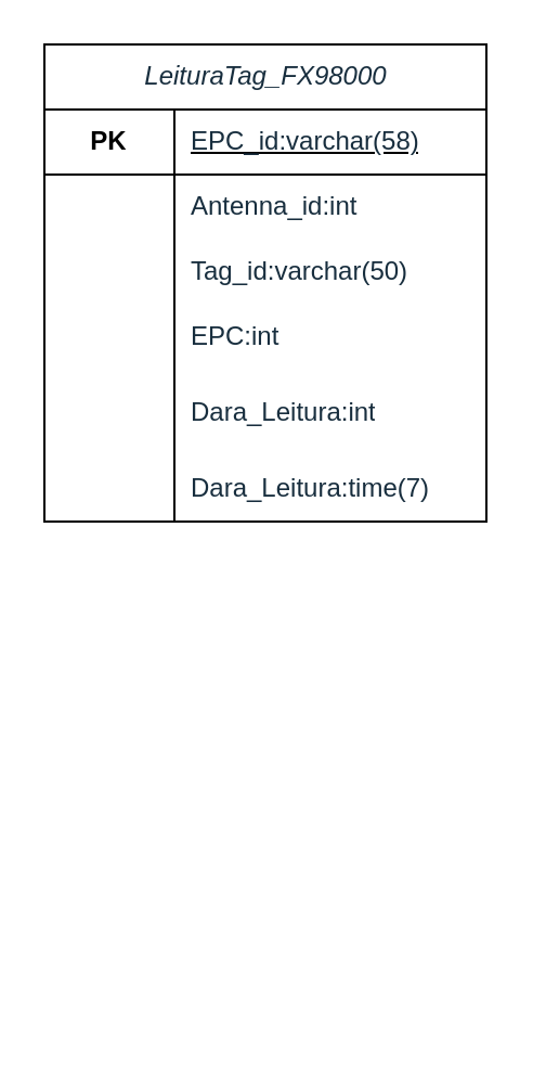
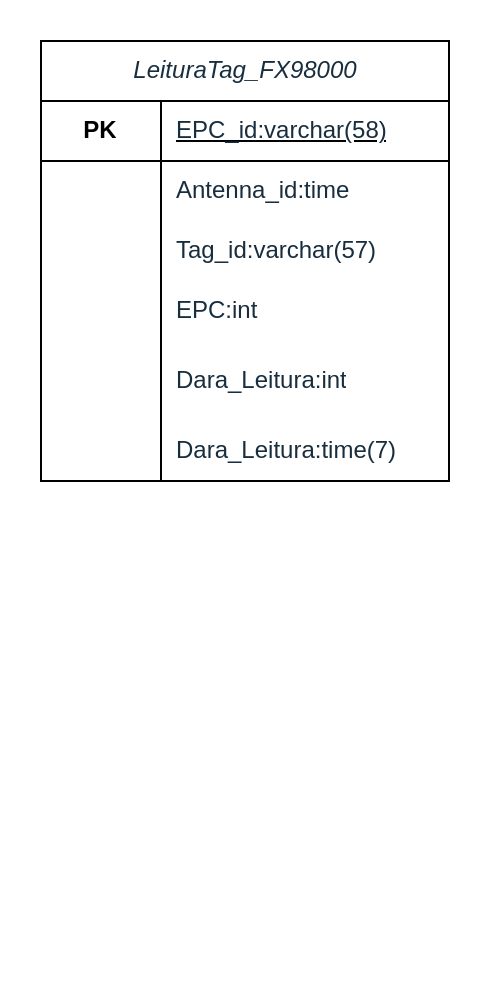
  <mxCell id="0" />
  <mxCell id="1" parent="0" />
  <mxCell id="2" value="&lt;span style=&quot;color: rgb(24, 46, 62); font-style: italic; font-weight: 400;&quot;&gt;LeituraTag_FX98000&lt;/span&gt;" style="shape=table;startSize=30;container=1;collapsible=1;childLayout=tableLayout;fixedRows=1;rowLines=0;fontStyle=1;align=center;resizeLast=1;html=1;" parent="1" vertex="1"><mxGeometry x="20" y="20" width="204" height="220" as="geometry" /></mxCell>
  <mxCell id="3" value="" style="shape=tableRow;horizontal=0;startSize=0;swimlaneHead=0;swimlaneBody=0;fillColor=none;collapsible=0;dropTarget=0;points=[[0,0.5],[1,0.5]];portConstraint=eastwest;top=0;left=0;right=0;bottom=1;" parent="2" vertex="1"><mxGeometry y="30" width="204" height="30" as="geometry" /></mxCell>
  <mxCell id="4" value="PK" style="shape=partialRectangle;connectable=0;fillColor=none;top=0;left=0;bottom=0;right=0;fontStyle=1;overflow=hidden;whiteSpace=wrap;html=1;" parent="3" vertex="1"><mxGeometry width="60" height="30" as="geometry"><mxRectangle width="60" height="30" as="alternateBounds" /></mxGeometry></mxCell>
  <mxCell id="5" value="&lt;span style=&quot;color: rgb(24, 46, 62); font-weight: 400; text-wrap: nowrap;&quot;&gt;EPC_id:varchar(58)&lt;/span&gt;" style="shape=partialRectangle;connectable=0;fillColor=none;top=0;left=0;bottom=0;right=0;align=left;spacingLeft=6;fontStyle=5;overflow=hidden;whiteSpace=wrap;html=1;" parent="3" vertex="1"><mxGeometry x="60" width="144" height="30" as="geometry"><mxRectangle width="144" height="30" as="alternateBounds" /></mxGeometry></mxCell>
  <mxCell id="6" value="" style="shape=tableRow;horizontal=0;startSize=0;swimlaneHead=0;swimlaneBody=0;fillColor=none;collapsible=0;dropTarget=0;points=[[0,0.5],[1,0.5]];portConstraint=eastwest;top=0;left=0;right=0;bottom=0;" parent="2" vertex="1"><mxGeometry y="60" width="204" height="30" as="geometry" /></mxCell>
  <mxCell id="7" value="" style="shape=partialRectangle;connectable=0;fillColor=none;top=0;left=0;bottom=0;right=0;editable=1;overflow=hidden;whiteSpace=wrap;html=1;" parent="6" vertex="1"><mxGeometry width="60" height="30" as="geometry"><mxRectangle width="60" height="30" as="alternateBounds" /></mxGeometry></mxCell>
- <mxCell id="8" value="&lt;span style=&quot;color: rgb(24, 46, 62); text-wrap: nowrap;&quot;&gt;Antenna_id:int&lt;/span&gt;" style="shape=partialRectangle;connectable=0;fillColor=none;top=0;left=0;bottom=0;right=0;align=left;spacingLeft=6;overflow=hidden;whiteSpace=wrap;html=1;" parent="6" vertex="1"><mxGeometry x="60" width="144" height="30" as="geometry"><mxRectangle width="144" height="30" as="alternateBounds" /></mxGeometry></mxCell>
+ <mxCell id="8" value="&lt;span style=&quot;color: rgb(24, 46, 62); text-wrap: nowrap;&quot;&gt;Antenna_id:time&lt;/span&gt;" style="shape=partialRectangle;connectable=0;fillColor=none;top=0;left=0;bottom=0;right=0;align=left;spacingLeft=6;overflow=hidden;whiteSpace=wrap;html=1;" parent="6" vertex="1"><mxGeometry x="60" width="144" height="30" as="geometry"><mxRectangle width="144" height="30" as="alternateBounds" /></mxGeometry></mxCell>
  <mxCell id="9" value="" style="shape=tableRow;horizontal=0;startSize=0;swimlaneHead=0;swimlaneBody=0;fillColor=none;collapsible=0;dropTarget=0;points=[[0,0.5],[1,0.5]];portConstraint=eastwest;top=0;left=0;right=0;bottom=0;" parent="2" vertex="1"><mxGeometry y="90" width="204" height="30" as="geometry" /></mxCell>
  <mxCell id="10" value="" style="shape=partialRectangle;connectable=0;fillColor=none;top=0;left=0;bottom=0;right=0;editable=1;overflow=hidden;whiteSpace=wrap;html=1;" parent="9" vertex="1"><mxGeometry width="60" height="30" as="geometry"><mxRectangle width="60" height="30" as="alternateBounds" /></mxGeometry></mxCell>
- <mxCell id="11" value="&lt;span style=&quot;color: rgb(24, 46, 62); text-wrap: nowrap;&quot;&gt;Tag_id:varchar(50)&lt;/span&gt;" style="shape=partialRectangle;connectable=0;fillColor=none;top=0;left=0;bottom=0;right=0;align=left;spacingLeft=6;overflow=hidden;whiteSpace=wrap;html=1;" parent="9" vertex="1"><mxGeometry x="60" width="144" height="30" as="geometry"><mxRectangle width="144" height="30" as="alternateBounds" /></mxGeometry></mxCell>
+ <mxCell id="11" value="&lt;span style=&quot;color: rgb(24, 46, 62); text-wrap: nowrap;&quot;&gt;Tag_id:varchar(57)&lt;/span&gt;" style="shape=partialRectangle;connectable=0;fillColor=none;top=0;left=0;bottom=0;right=0;align=left;spacingLeft=6;overflow=hidden;whiteSpace=wrap;html=1;" parent="9" vertex="1"><mxGeometry x="60" width="144" height="30" as="geometry"><mxRectangle width="144" height="30" as="alternateBounds" /></mxGeometry></mxCell>
  <mxCell id="12" value="" style="shape=tableRow;horizontal=0;startSize=0;swimlaneHead=0;swimlaneBody=0;fillColor=none;collapsible=0;dropTarget=0;points=[[0,0.5],[1,0.5]];portConstraint=eastwest;top=0;left=0;right=0;bottom=0;" parent="2" vertex="1"><mxGeometry y="120" width="204" height="30" as="geometry" /></mxCell>
  <mxCell id="13" value="" style="shape=partialRectangle;connectable=0;fillColor=none;top=0;left=0;bottom=0;right=0;editable=1;overflow=hidden;whiteSpace=wrap;html=1;" parent="12" vertex="1"><mxGeometry width="60" height="30" as="geometry"><mxRectangle width="60" height="30" as="alternateBounds" /></mxGeometry></mxCell>
  <mxCell id="14" value="&lt;span style=&quot;color: rgb(24, 46, 62); text-wrap: nowrap;&quot;&gt;EPC:int&lt;/span&gt;" style="shape=partialRectangle;connectable=0;fillColor=none;top=0;left=0;bottom=0;right=0;align=left;spacingLeft=6;overflow=hidden;whiteSpace=wrap;html=1;" parent="12" vertex="1"><mxGeometry x="60" width="144" height="30" as="geometry"><mxRectangle width="144" height="30" as="alternateBounds" /></mxGeometry></mxCell>
  <mxCell id="15" value="" style="shape=tableRow;horizontal=0;startSize=0;swimlaneHead=0;swimlaneBody=0;fillColor=none;collapsible=0;dropTarget=0;points=[[0,0.5],[1,0.5]];portConstraint=eastwest;top=0;left=0;right=0;bottom=0;" parent="2" vertex="1"><mxGeometry y="150" width="204" height="40" as="geometry" /></mxCell>
  <mxCell id="16" value="" style="shape=partialRectangle;connectable=0;fillColor=none;top=0;left=0;bottom=0;right=0;editable=1;overflow=hidden;whiteSpace=wrap;html=1;" parent="15" vertex="1"><mxGeometry width="60" height="40" as="geometry"><mxRectangle width="60" height="40" as="alternateBounds" /></mxGeometry></mxCell>
  <mxCell id="17" value="&lt;span style=&quot;color: rgb(24, 46, 62); text-wrap: nowrap;&quot;&gt;Dara_Leitura:int&lt;/span&gt;" style="shape=partialRectangle;connectable=0;fillColor=none;top=0;left=0;bottom=0;right=0;align=left;spacingLeft=6;overflow=hidden;whiteSpace=wrap;html=1;" parent="15" vertex="1"><mxGeometry x="60" width="144" height="40" as="geometry"><mxRectangle width="144" height="40" as="alternateBounds" /></mxGeometry></mxCell>
  <mxCell id="18" value="" style="shape=tableRow;horizontal=0;startSize=0;swimlaneHead=0;swimlaneBody=0;fillColor=none;collapsible=0;dropTarget=0;points=[[0,0.5],[1,0.5]];portConstraint=eastwest;top=0;left=0;right=0;bottom=0;" parent="2" vertex="1"><mxGeometry y="190" width="204" height="30" as="geometry" /></mxCell>
  <mxCell id="19" value="" style="shape=partialRectangle;connectable=0;fillColor=none;top=0;left=0;bottom=0;right=0;editable=1;overflow=hidden;whiteSpace=wrap;html=1;" parent="18" vertex="1"><mxGeometry width="60" height="30" as="geometry"><mxRectangle width="60" height="30" as="alternateBounds" /></mxGeometry></mxCell>
  <mxCell id="20" value="&lt;span style=&quot;color: rgb(24, 46, 62); text-wrap: nowrap;&quot;&gt;Dara_Leitura:time(7)&lt;/span&gt;" style="shape=partialRectangle;connectable=0;fillColor=none;top=0;left=0;bottom=0;right=0;align=left;spacingLeft=6;overflow=hidden;whiteSpace=wrap;html=1;" parent="18" vertex="1"><mxGeometry x="60" width="144" height="30" as="geometry"><mxRectangle width="144" height="30" as="alternateBounds" /></mxGeometry></mxCell>
  <mxCell id="21" value="" style="shape=partialRectangle;connectable=0;fillColor=none;top=0;left=0;bottom=0;right=0;editable=1;overflow=hidden;whiteSpace=wrap;html=1;" parent="1" vertex="1"><mxGeometry x="30" y="440" width="20" height="30" as="geometry"><mxRectangle width="30" height="30" as="alternateBounds" /></mxGeometry></mxCell>
